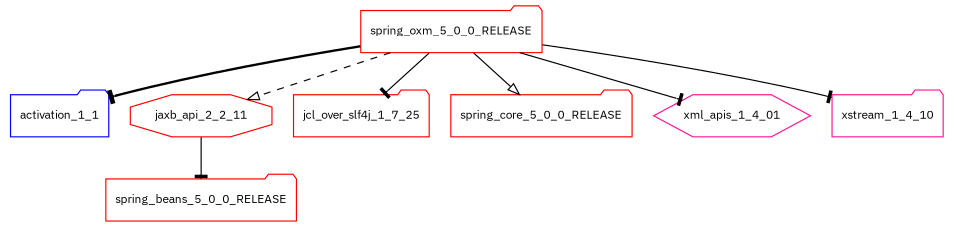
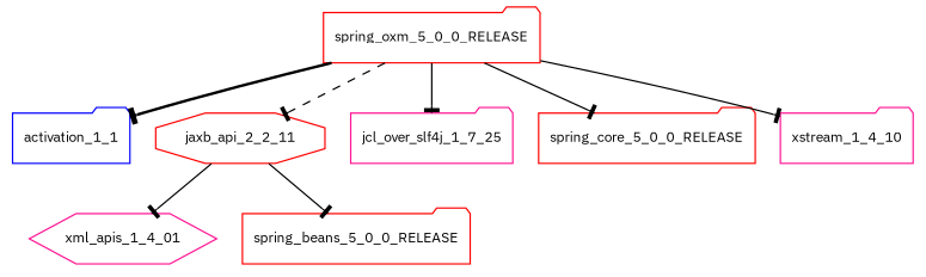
  digraph {
    fontname="IBM Plex Sans"
    node [color=red fontname="IBM Plex Sans" fontsize=10.0 shape=folder]
    edge [arrowhead=tee fontname="IBM Plex Sans" style=solid]
    activation_1_1 [color=blue]
    spring_oxm_5_0_0_RELEASE
    jaxb_api_2_2_11 [shape=octagon]
-   jcl_over_slf4j_1_7_25
+   jcl_over_slf4j_1_7_25 [color=deeppink]
    spring_core_5_0_0_RELEASE
    xml_apis_1_4_01 [color=deeppink shape=hexagon]
    xstream_1_4_10 [color=deeppink]
    spring_beans_5_0_0_RELEASE
    spring_oxm_5_0_0_RELEASE -> activation_1_1 [style=bold]
-   spring_oxm_5_0_0_RELEASE -> jaxb_api_2_2_11 [arrowhead=onormal style=dashed]
+   spring_oxm_5_0_0_RELEASE -> jaxb_api_2_2_11 [style=dashed]
    spring_oxm_5_0_0_RELEASE -> jcl_over_slf4j_1_7_25
-   spring_oxm_5_0_0_RELEASE -> spring_core_5_0_0_RELEASE [arrowhead=onormal]
-   spring_oxm_5_0_0_RELEASE -> xml_apis_1_4_01
+   spring_oxm_5_0_0_RELEASE -> spring_core_5_0_0_RELEASE
+   jaxb_api_2_2_11 -> xml_apis_1_4_01
    spring_oxm_5_0_0_RELEASE -> xstream_1_4_10
    jaxb_api_2_2_11 -> spring_beans_5_0_0_RELEASE
  }
